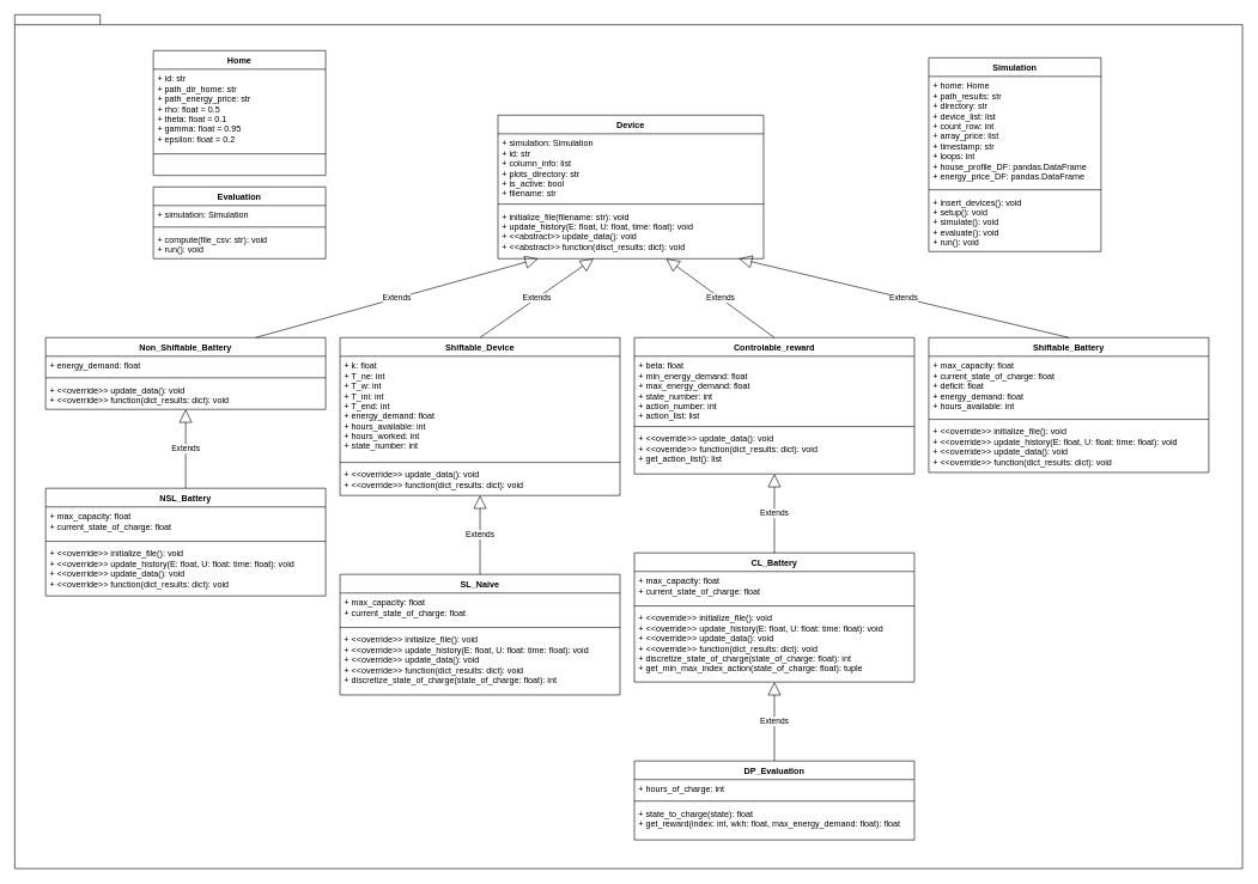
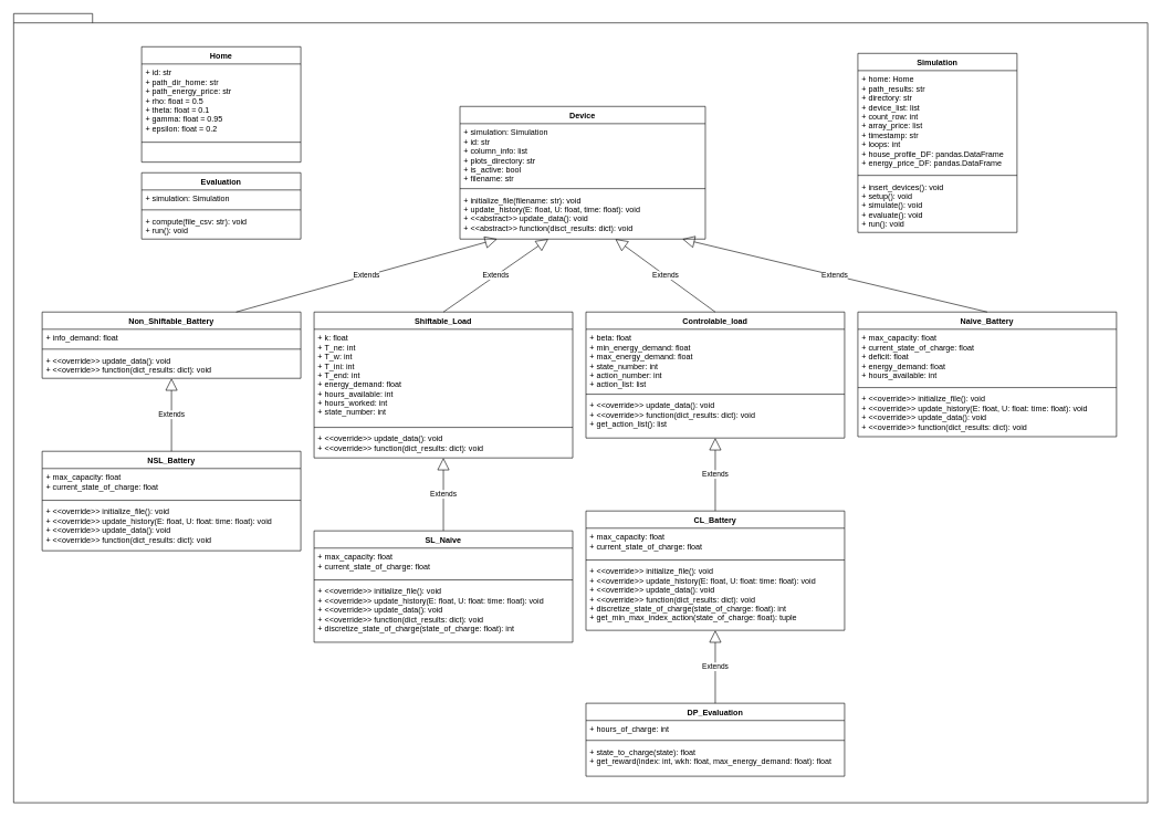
  <mxCell id="0" />
  <mxCell id="1" parent="0" />
  <mxCell id="2" value="" style="shape=folder;fontStyle=1;spacingTop=10;tabWidth=40;tabHeight=14;tabPosition=left;html=1;" vertex="1" parent="1"><mxGeometry x="20" y="20" width="1710" height="1190" as="geometry" /></mxCell>
  <mxCell id="3" value="Device" style="swimlane;fontStyle=1;align=center;verticalAlign=top;childLayout=stackLayout;horizontal=1;startSize=26;horizontalStack=0;resizeParent=1;resizeParentMax=0;resizeLast=0;collapsible=1;marginBottom=0;" vertex="1" parent="1"><mxGeometry x="693" y="160" width="370" height="200" as="geometry" /></mxCell>
  <mxCell id="4" value="+ simulation: Simulation&#10;+ id: str&#10;+ column_info: list&#10;+ plots_directory: str&#10;+ is_active: bool&#10;+ filename: str" style="text;strokeColor=none;fillColor=none;align=left;verticalAlign=top;spacingLeft=4;spacingRight=4;overflow=hidden;rotatable=0;points=[[0,0.5],[1,0.5]];portConstraint=eastwest;" vertex="1" parent="3"><mxGeometry y="26" width="370" height="94" as="geometry" /></mxCell>
  <mxCell id="5" value="" style="line;strokeWidth=1;fillColor=none;align=left;verticalAlign=middle;spacingTop=-1;spacingLeft=3;spacingRight=3;rotatable=0;labelPosition=right;points=[];portConstraint=eastwest;" vertex="1" parent="3"><mxGeometry y="120" width="370" height="8" as="geometry" /></mxCell>
  <mxCell id="6" value="+ initialize_file(filename: str): void&#10;+ update_history(E: float, U: float, time: float): void&#10;+ &lt;&lt;abstract&gt;&gt; update_data(): void&#10;+ &lt;&lt;abstract&gt;&gt; function(disct_results: dict): void" style="text;strokeColor=none;fillColor=none;align=left;verticalAlign=top;spacingLeft=4;spacingRight=4;overflow=hidden;rotatable=0;points=[[0,0.5],[1,0.5]];portConstraint=eastwest;" vertex="1" parent="3"><mxGeometry y="128" width="370" height="72" as="geometry" /></mxCell>
- <mxCell id="7" value="Controlable_reward" style="swimlane;fontStyle=1;align=center;verticalAlign=top;childLayout=stackLayout;horizontal=1;startSize=26;horizontalStack=0;resizeParent=1;resizeParentMax=0;resizeLast=0;collapsible=1;marginBottom=0;" vertex="1" parent="1"><mxGeometry x="883" y="470" width="390" height="190" as="geometry" /></mxCell>
+ <mxCell id="7" value="Controlable_load" style="swimlane;fontStyle=1;align=center;verticalAlign=top;childLayout=stackLayout;horizontal=1;startSize=26;horizontalStack=0;resizeParent=1;resizeParentMax=0;resizeLast=0;collapsible=1;marginBottom=0;" vertex="1" parent="1"><mxGeometry x="883" y="470" width="390" height="190" as="geometry" /></mxCell>
  <mxCell id="8" value="+ beta: float&#10;+ min_energy_demand: float&#10;+ max_energy_demand: float&#10;+ state_number: int&#10;+ action_number: int&#10;+ action_list: list" style="text;strokeColor=none;fillColor=none;align=left;verticalAlign=top;spacingLeft=4;spacingRight=4;overflow=hidden;rotatable=0;points=[[0,0.5],[1,0.5]];portConstraint=eastwest;" vertex="1" parent="7"><mxGeometry y="26" width="390" height="94" as="geometry" /></mxCell>
  <mxCell id="9" value="" style="line;strokeWidth=1;fillColor=none;align=left;verticalAlign=middle;spacingTop=-1;spacingLeft=3;spacingRight=3;rotatable=0;labelPosition=right;points=[];portConstraint=eastwest;" vertex="1" parent="7"><mxGeometry y="120" width="390" height="8" as="geometry" /></mxCell>
  <mxCell id="10" value="+ &lt;&lt;override&gt;&gt; update_data(): void &#10;+ &lt;&lt;override&gt;&gt; function(dict_results: dict): void&#10;+ get_action_list(): list" style="text;strokeColor=none;fillColor=none;align=left;verticalAlign=top;spacingLeft=4;spacingRight=4;overflow=hidden;rotatable=0;points=[[0,0.5],[1,0.5]];portConstraint=eastwest;" vertex="1" parent="7"><mxGeometry y="128" width="390" height="62" as="geometry" /></mxCell>
  <mxCell id="11" value="CL_Battery" style="swimlane;fontStyle=1;align=center;verticalAlign=top;childLayout=stackLayout;horizontal=1;startSize=26;horizontalStack=0;resizeParent=1;resizeParentMax=0;resizeLast=0;collapsible=1;marginBottom=0;" vertex="1" parent="1"><mxGeometry x="883" y="770" width="390" height="180" as="geometry" /></mxCell>
  <mxCell id="12" value="+ max_capacity: float&#10;+ current_state_of_charge: float" style="text;strokeColor=none;fillColor=none;align=left;verticalAlign=top;spacingLeft=4;spacingRight=4;overflow=hidden;rotatable=0;points=[[0,0.5],[1,0.5]];portConstraint=eastwest;" vertex="1" parent="11"><mxGeometry y="26" width="390" height="44" as="geometry" /></mxCell>
  <mxCell id="13" value="" style="line;strokeWidth=1;fillColor=none;align=left;verticalAlign=middle;spacingTop=-1;spacingLeft=3;spacingRight=3;rotatable=0;labelPosition=right;points=[];portConstraint=eastwest;" vertex="1" parent="11"><mxGeometry y="70" width="390" height="8" as="geometry" /></mxCell>
  <mxCell id="14" value="+ &lt;&lt;override&gt;&gt; initialize_file(): void&#10;+ &lt;&lt;override&gt;&gt; update_history(E: float, U: float: time: float): void&#10;+ &lt;&lt;override&gt;&gt; update_data(): void &#10;+ &lt;&lt;override&gt;&gt; function(dict_results: dict): void &#10;+ discretize_state_of_charge(state_of_charge: float): int&#10;+ get_min_max_index_action(state_of_charge: float): tuple" style="text;strokeColor=none;fillColor=none;align=left;verticalAlign=top;spacingLeft=4;spacingRight=4;overflow=hidden;rotatable=0;points=[[0,0.5],[1,0.5]];portConstraint=eastwest;" vertex="1" parent="11"><mxGeometry y="78" width="390" height="102" as="geometry" /></mxCell>
  <mxCell id="15" value="Home" style="swimlane;fontStyle=1;align=center;verticalAlign=top;childLayout=stackLayout;horizontal=1;startSize=26;horizontalStack=0;resizeParent=1;resizeParentMax=0;resizeLast=0;collapsible=1;marginBottom=0;" vertex="1" parent="1"><mxGeometry x="213" y="70" width="240" height="174" as="geometry" /></mxCell>
  <mxCell id="16" value="+ id: str&#10;+ path_dir_home: str&#10;+ path_energy_price: str&#10;+ rho: float = 0.5&#10;+ theta: float = 0.1&#10;+ gamma: float = 0.95&#10;+ epsilon: float = 0.2" style="text;strokeColor=none;fillColor=none;align=left;verticalAlign=top;spacingLeft=4;spacingRight=4;overflow=hidden;rotatable=0;points=[[0,0.5],[1,0.5]];portConstraint=eastwest;" vertex="1" parent="15"><mxGeometry y="26" width="240" height="114" as="geometry" /></mxCell>
  <mxCell id="17" value="" style="line;strokeWidth=1;fillColor=none;align=left;verticalAlign=middle;spacingTop=-1;spacingLeft=3;spacingRight=3;rotatable=0;labelPosition=right;points=[];portConstraint=eastwest;" vertex="1" parent="15"><mxGeometry y="140" width="240" height="8" as="geometry" /></mxCell>
  <mxCell id="18" value=" " style="text;strokeColor=none;fillColor=none;align=left;verticalAlign=top;spacingLeft=4;spacingRight=4;overflow=hidden;rotatable=0;points=[[0,0.5],[1,0.5]];portConstraint=eastwest;" vertex="1" parent="15"><mxGeometry y="148" width="240" height="26" as="geometry" /></mxCell>
  <mxCell id="19" value="Non_Shiftable_Battery" style="swimlane;fontStyle=1;align=center;verticalAlign=top;childLayout=stackLayout;horizontal=1;startSize=26;horizontalStack=0;resizeParent=1;resizeParentMax=0;resizeLast=0;collapsible=1;marginBottom=0;" vertex="1" parent="1"><mxGeometry x="63" y="470" width="390" height="100" as="geometry" /></mxCell>
- <mxCell id="20" value="+ energy_demand: float" style="text;strokeColor=none;fillColor=none;align=left;verticalAlign=top;spacingLeft=4;spacingRight=4;overflow=hidden;rotatable=0;points=[[0,0.5],[1,0.5]];portConstraint=eastwest;" vertex="1" parent="19"><mxGeometry y="26" width="390" height="26" as="geometry" /></mxCell>
+ <mxCell id="20" value="+ info_demand: float" style="text;strokeColor=none;fillColor=none;align=left;verticalAlign=top;spacingLeft=4;spacingRight=4;overflow=hidden;rotatable=0;points=[[0,0.5],[1,0.5]];portConstraint=eastwest;" vertex="1" parent="19"><mxGeometry y="26" width="390" height="26" as="geometry" /></mxCell>
  <mxCell id="21" value="" style="line;strokeWidth=1;fillColor=none;align=left;verticalAlign=middle;spacingTop=-1;spacingLeft=3;spacingRight=3;rotatable=0;labelPosition=right;points=[];portConstraint=eastwest;" vertex="1" parent="19"><mxGeometry y="52" width="390" height="8" as="geometry" /></mxCell>
  <mxCell id="22" value="+ &lt;&lt;override&gt;&gt; update_data(): void &#10;+ &lt;&lt;override&gt;&gt; function(dict_results: dict): void " style="text;strokeColor=none;fillColor=none;align=left;verticalAlign=top;spacingLeft=4;spacingRight=4;overflow=hidden;rotatable=0;points=[[0,0.5],[1,0.5]];portConstraint=eastwest;" vertex="1" parent="19"><mxGeometry y="60" width="390" height="40" as="geometry" /></mxCell>
- <mxCell id="23" value="Shiftable_Device" style="swimlane;fontStyle=1;align=center;verticalAlign=top;childLayout=stackLayout;horizontal=1;startSize=26;horizontalStack=0;resizeParent=1;resizeParentMax=0;resizeLast=0;collapsible=1;marginBottom=0;" vertex="1" parent="1"><mxGeometry x="473" y="470" width="390" height="220" as="geometry" /></mxCell>
+ <mxCell id="23" value="Shiftable_Load" style="swimlane;fontStyle=1;align=center;verticalAlign=top;childLayout=stackLayout;horizontal=1;startSize=26;horizontalStack=0;resizeParent=1;resizeParentMax=0;resizeLast=0;collapsible=1;marginBottom=0;" vertex="1" parent="1"><mxGeometry x="473" y="470" width="390" height="220" as="geometry" /></mxCell>
  <mxCell id="24" value="+ k: float&#10;+ T_ne: int&#10;+ T_w: int&#10;+ T_ini: int&#10;+ T_end: int&#10;+ energy_demand: float&#10;+ hours_available: int&#10;+ hours_worked: int&#10;+ state_number: int" style="text;strokeColor=none;fillColor=none;align=left;verticalAlign=top;spacingLeft=4;spacingRight=4;overflow=hidden;rotatable=0;points=[[0,0.5],[1,0.5]];portConstraint=eastwest;" vertex="1" parent="23"><mxGeometry y="26" width="390" height="144" as="geometry" /></mxCell>
  <mxCell id="25" value="" style="line;strokeWidth=1;fillColor=none;align=left;verticalAlign=middle;spacingTop=-1;spacingLeft=3;spacingRight=3;rotatable=0;labelPosition=right;points=[];portConstraint=eastwest;" vertex="1" parent="23"><mxGeometry y="170" width="390" height="8" as="geometry" /></mxCell>
  <mxCell id="26" value="+ &lt;&lt;override&gt;&gt; update_data(): void &#10;+ &lt;&lt;override&gt;&gt; function(dict_results: dict): void" style="text;strokeColor=none;fillColor=none;align=left;verticalAlign=top;spacingLeft=4;spacingRight=4;overflow=hidden;rotatable=0;points=[[0,0.5],[1,0.5]];portConstraint=eastwest;" vertex="1" parent="23"><mxGeometry y="178" width="390" height="42" as="geometry" /></mxCell>
  <mxCell id="27" value="NSL_Battery" style="swimlane;fontStyle=1;align=center;verticalAlign=top;childLayout=stackLayout;horizontal=1;startSize=26;horizontalStack=0;resizeParent=1;resizeParentMax=0;resizeLast=0;collapsible=1;marginBottom=0;" vertex="1" parent="1"><mxGeometry x="63" y="680" width="390" height="150" as="geometry" /></mxCell>
  <mxCell id="28" value="+ max_capacity: float&#10;+ current_state_of_charge: float" style="text;strokeColor=none;fillColor=none;align=left;verticalAlign=top;spacingLeft=4;spacingRight=4;overflow=hidden;rotatable=0;points=[[0,0.5],[1,0.5]];portConstraint=eastwest;" vertex="1" parent="27"><mxGeometry y="26" width="390" height="44" as="geometry" /></mxCell>
  <mxCell id="29" value="" style="line;strokeWidth=1;fillColor=none;align=left;verticalAlign=middle;spacingTop=-1;spacingLeft=3;spacingRight=3;rotatable=0;labelPosition=right;points=[];portConstraint=eastwest;" vertex="1" parent="27"><mxGeometry y="70" width="390" height="8" as="geometry" /></mxCell>
  <mxCell id="30" value="+ &lt;&lt;override&gt;&gt; initialize_file(): void&#10;+ &lt;&lt;override&gt;&gt; update_history(E: float, U: float: time: float): void&#10;+ &lt;&lt;override&gt;&gt; update_data(): void &#10;+ &lt;&lt;override&gt;&gt; function(dict_results: dict): void " style="text;strokeColor=none;fillColor=none;align=left;verticalAlign=top;spacingLeft=4;spacingRight=4;overflow=hidden;rotatable=0;points=[[0,0.5],[1,0.5]];portConstraint=eastwest;" vertex="1" parent="27"><mxGeometry y="78" width="390" height="72" as="geometry" /></mxCell>
- <mxCell id="31" value="Shiftable_Battery" style="swimlane;fontStyle=1;align=center;verticalAlign=top;childLayout=stackLayout;horizontal=1;startSize=26;horizontalStack=0;resizeParent=1;resizeParentMax=0;resizeLast=0;collapsible=1;marginBottom=0;" vertex="1" parent="1"><mxGeometry x="1293" y="470" width="390" height="188" as="geometry" /></mxCell>
+ <mxCell id="31" value="Naive_Battery" style="swimlane;fontStyle=1;align=center;verticalAlign=top;childLayout=stackLayout;horizontal=1;startSize=26;horizontalStack=0;resizeParent=1;resizeParentMax=0;resizeLast=0;collapsible=1;marginBottom=0;" vertex="1" parent="1"><mxGeometry x="1293" y="470" width="390" height="188" as="geometry" /></mxCell>
  <mxCell id="32" value="+ max_capacity: float&#10;+ current_state_of_charge: float&#10;+ deficit: float&#10;+ energy_demand: float&#10;+ hours_available: int" style="text;strokeColor=none;fillColor=none;align=left;verticalAlign=top;spacingLeft=4;spacingRight=4;overflow=hidden;rotatable=0;points=[[0,0.5],[1,0.5]];portConstraint=eastwest;" vertex="1" parent="31"><mxGeometry y="26" width="390" height="84" as="geometry" /></mxCell>
  <mxCell id="33" value="" style="line;strokeWidth=1;fillColor=none;align=left;verticalAlign=middle;spacingTop=-1;spacingLeft=3;spacingRight=3;rotatable=0;labelPosition=right;points=[];portConstraint=eastwest;" vertex="1" parent="31"><mxGeometry y="110" width="390" height="8" as="geometry" /></mxCell>
  <mxCell id="34" value="+ &lt;&lt;override&gt;&gt; initialize_file(): void&#10;+ &lt;&lt;override&gt;&gt; update_history(E: float, U: float: time: float): void&#10;+ &lt;&lt;override&gt;&gt; update_data(): void &#10;+ &lt;&lt;override&gt;&gt; function(dict_results: dict): void " style="text;strokeColor=none;fillColor=none;align=left;verticalAlign=top;spacingLeft=4;spacingRight=4;overflow=hidden;rotatable=0;points=[[0,0.5],[1,0.5]];portConstraint=eastwest;" vertex="1" parent="31"><mxGeometry y="118" width="390" height="70" as="geometry" /></mxCell>
  <mxCell id="35" value="Simulation" style="swimlane;fontStyle=1;align=center;verticalAlign=top;childLayout=stackLayout;horizontal=1;startSize=26;horizontalStack=0;resizeParent=1;resizeParentMax=0;resizeLast=0;collapsible=1;marginBottom=0;" vertex="1" parent="1"><mxGeometry x="1293" y="80" width="240" height="270" as="geometry" /></mxCell>
  <mxCell id="36" value="+ home: Home&#10;+ path_results: str&#10;+ directory: str&#10;+ device_list: list&#10;+ count_row: int&#10;+ array_price: list&#10;+ timestamp: str&#10;+ loops: int&#10;+ house_profile_DF: pandas.DataFrame&#10;+ energy_price_DF: pandas.DataFrame" style="text;strokeColor=none;fillColor=none;align=left;verticalAlign=top;spacingLeft=4;spacingRight=4;overflow=hidden;rotatable=0;points=[[0,0.5],[1,0.5]];portConstraint=eastwest;" vertex="1" parent="35"><mxGeometry y="26" width="240" height="154" as="geometry" /></mxCell>
  <mxCell id="37" value="" style="line;strokeWidth=1;fillColor=none;align=left;verticalAlign=middle;spacingTop=-1;spacingLeft=3;spacingRight=3;rotatable=0;labelPosition=right;points=[];portConstraint=eastwest;" vertex="1" parent="35"><mxGeometry y="180" width="240" height="8" as="geometry" /></mxCell>
  <mxCell id="38" value="+ insert_devices(): void&#10;+ setup(): void&#10;+ simulate(): void&#10;+ evaluate(): void&#10;+ run(): void" style="text;strokeColor=none;fillColor=none;align=left;verticalAlign=top;spacingLeft=4;spacingRight=4;overflow=hidden;rotatable=0;points=[[0,0.5],[1,0.5]];portConstraint=eastwest;" vertex="1" parent="35"><mxGeometry y="188" width="240" height="82" as="geometry" /></mxCell>
  <mxCell id="39" value="DP_Evaluation" style="swimlane;fontStyle=1;align=center;verticalAlign=top;childLayout=stackLayout;horizontal=1;startSize=26;horizontalStack=0;resizeParent=1;resizeParentMax=0;resizeLast=0;collapsible=1;marginBottom=0;" vertex="1" parent="1"><mxGeometry x="883" y="1060" width="390" height="110" as="geometry" /></mxCell>
  <mxCell id="40" value="+ hours_of_charge: int" style="text;strokeColor=none;fillColor=none;align=left;verticalAlign=top;spacingLeft=4;spacingRight=4;overflow=hidden;rotatable=0;points=[[0,0.5],[1,0.5]];portConstraint=eastwest;" vertex="1" parent="39"><mxGeometry y="26" width="390" height="26" as="geometry" /></mxCell>
  <mxCell id="41" value="" style="line;strokeWidth=1;fillColor=none;align=left;verticalAlign=middle;spacingTop=-1;spacingLeft=3;spacingRight=3;rotatable=0;labelPosition=right;points=[];portConstraint=eastwest;" vertex="1" parent="39"><mxGeometry y="52" width="390" height="8" as="geometry" /></mxCell>
  <mxCell id="42" value="+ state_to_charge(state): float&#10;+ get_reward(index: int, wkh: float, max_energy_demand: float): float" style="text;strokeColor=none;fillColor=none;align=left;verticalAlign=top;spacingLeft=4;spacingRight=4;overflow=hidden;rotatable=0;points=[[0,0.5],[1,0.5]];portConstraint=eastwest;" vertex="1" parent="39"><mxGeometry y="60" width="390" height="50" as="geometry" /></mxCell>
  <mxCell id="43" value="SL_Naive" style="swimlane;fontStyle=1;align=center;verticalAlign=top;childLayout=stackLayout;horizontal=1;startSize=26;horizontalStack=0;resizeParent=1;resizeParentMax=0;resizeLast=0;collapsible=1;marginBottom=0;" vertex="1" parent="1"><mxGeometry x="473" y="800" width="390" height="168" as="geometry" /></mxCell>
  <mxCell id="44" value="+ max_capacity: float&#10;+ current_state_of_charge: float" style="text;strokeColor=none;fillColor=none;align=left;verticalAlign=top;spacingLeft=4;spacingRight=4;overflow=hidden;rotatable=0;points=[[0,0.5],[1,0.5]];portConstraint=eastwest;" vertex="1" parent="43"><mxGeometry y="26" width="390" height="44" as="geometry" /></mxCell>
  <mxCell id="45" value="" style="line;strokeWidth=1;fillColor=none;align=left;verticalAlign=middle;spacingTop=-1;spacingLeft=3;spacingRight=3;rotatable=0;labelPosition=right;points=[];portConstraint=eastwest;" vertex="1" parent="43"><mxGeometry y="70" width="390" height="8" as="geometry" /></mxCell>
  <mxCell id="46" value="+ &lt;&lt;override&gt;&gt; initialize_file(): void&#10;+ &lt;&lt;override&gt;&gt; update_history(E: float, U: float: time: float): void&#10;+ &lt;&lt;override&gt;&gt; update_data(): void &#10;+ &lt;&lt;override&gt;&gt; function(dict_results: dict): void &#10;+ discretize_state_of_charge(state_of_charge: float): int" style="text;strokeColor=none;fillColor=none;align=left;verticalAlign=top;spacingLeft=4;spacingRight=4;overflow=hidden;rotatable=0;points=[[0,0.5],[1,0.5]];portConstraint=eastwest;" vertex="1" parent="43"><mxGeometry y="78" width="390" height="90" as="geometry" /></mxCell>
  <mxCell id="47" value="Evaluation" style="swimlane;fontStyle=1;align=center;verticalAlign=top;childLayout=stackLayout;horizontal=1;startSize=26;horizontalStack=0;resizeParent=1;resizeParentMax=0;resizeLast=0;collapsible=1;marginBottom=0;" vertex="1" parent="1"><mxGeometry x="213" y="260" width="240" height="100" as="geometry" /></mxCell>
  <mxCell id="48" value="+ simulation: Simulation" style="text;strokeColor=none;fillColor=none;align=left;verticalAlign=top;spacingLeft=4;spacingRight=4;overflow=hidden;rotatable=0;points=[[0,0.5],[1,0.5]];portConstraint=eastwest;" vertex="1" parent="47"><mxGeometry y="26" width="240" height="26" as="geometry" /></mxCell>
  <mxCell id="49" value="" style="line;strokeWidth=1;fillColor=none;align=left;verticalAlign=middle;spacingTop=-1;spacingLeft=3;spacingRight=3;rotatable=0;labelPosition=right;points=[];portConstraint=eastwest;" vertex="1" parent="47"><mxGeometry y="52" width="240" height="8" as="geometry" /></mxCell>
  <mxCell id="50" value="+ compute(file_csv: str): void&#10;+ run(): void" style="text;strokeColor=none;fillColor=none;align=left;verticalAlign=top;spacingLeft=4;spacingRight=4;overflow=hidden;rotatable=0;points=[[0,0.5],[1,0.5]];portConstraint=eastwest;" vertex="1" parent="47"><mxGeometry y="60" width="240" height="40" as="geometry" /></mxCell>
  <mxCell id="51" value="Extends" style="endArrow=block;endSize=16;endFill=0;html=1;rounded=0;" edge="1" parent="1" source="27" target="22"><mxGeometry width="160" relative="1" as="geometry"><mxPoint x="247.62" y="750" as="sourcePoint" /><mxPoint x="248" y="650" as="targetPoint" /></mxGeometry></mxCell>
  <mxCell id="52" value="Extends" style="endArrow=block;endSize=16;endFill=0;html=1;rounded=0;exitX=0.5;exitY=0;exitDx=0;exitDy=0;" edge="1" parent="1" source="43" target="26"><mxGeometry width="160" relative="1" as="geometry"><mxPoint x="493" y="856" as="sourcePoint" /><mxPoint x="493" y="746" as="targetPoint" /></mxGeometry></mxCell>
  <mxCell id="53" value="Extends" style="endArrow=block;endSize=16;endFill=0;html=1;rounded=0;exitX=0.5;exitY=0;exitDx=0;exitDy=0;" edge="1" parent="1" source="11" target="10"><mxGeometry width="160" relative="1" as="geometry"><mxPoint x="1073" y="800" as="sourcePoint" /><mxPoint x="1073" y="690" as="targetPoint" /></mxGeometry></mxCell>
  <mxCell id="54" value="Extends" style="endArrow=block;endSize=16;endFill=0;html=1;rounded=0;exitX=0.5;exitY=0;exitDx=0;exitDy=0;" edge="1" parent="1" source="39" target="14"><mxGeometry width="160" relative="1" as="geometry"><mxPoint x="1088" y="1010" as="sourcePoint" /><mxPoint x="1088" y="900" as="targetPoint" /></mxGeometry></mxCell>
  <mxCell id="55" value="Extends" style="endArrow=block;endSize=16;endFill=0;html=1;rounded=0;exitX=0.75;exitY=0;exitDx=0;exitDy=0;" edge="1" parent="1" source="19" target="6"><mxGeometry width="160" relative="1" as="geometry"><mxPoint x="523" y="410" as="sourcePoint" /><mxPoint x="523" y="300" as="targetPoint" /></mxGeometry></mxCell>
  <mxCell id="56" value="Extends" style="endArrow=block;endSize=16;endFill=0;html=1;rounded=0;exitX=0.5;exitY=0;exitDx=0;exitDy=0;" edge="1" parent="1" source="23" target="6"><mxGeometry width="160" relative="1" as="geometry"><mxPoint x="463" y="470" as="sourcePoint" /><mxPoint x="856.664" y="360" as="targetPoint" /></mxGeometry></mxCell>
  <mxCell id="57" value="Extends" style="endArrow=block;endSize=16;endFill=0;html=1;rounded=0;exitX=0.5;exitY=0;exitDx=0;exitDy=0;" edge="1" parent="1" source="7" target="6"><mxGeometry width="160" relative="1" as="geometry"><mxPoint x="678" y="480" as="sourcePoint" /><mxPoint x="836.219" y="370" as="targetPoint" /></mxGeometry></mxCell>
  <mxCell id="58" value="Extends" style="endArrow=block;endSize=16;endFill=0;html=1;rounded=0;exitX=0.5;exitY=0;exitDx=0;exitDy=0;" edge="1" parent="1" source="31" target="6"><mxGeometry width="160" relative="1" as="geometry"><mxPoint x="1167" y="440" as="sourcePoint" /><mxPoint x="1325.219" y="330" as="targetPoint" /></mxGeometry></mxCell>
